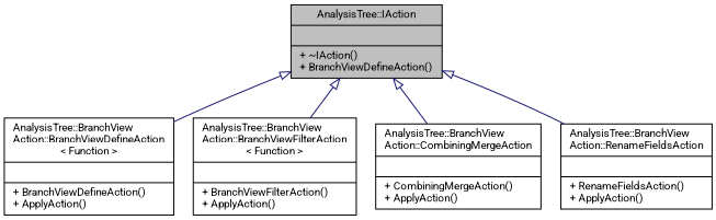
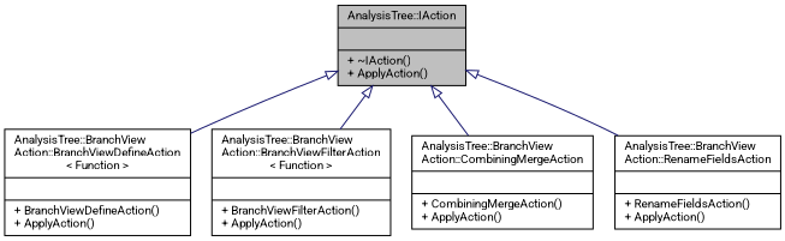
  digraph {
    fontname=Roboto
    node [color=black fillcolor=white fontname=Roboto fontsize=10 shape=record style=filled]
    edge [arrowtail=onormal color=midnightblue dir=back fontname=Roboto fontsize=10 labelfontname=Helvetica labelfontsize=10 style=solid]
-   n1 [fillcolor=grey75 fontcolor=black height=0.2 label="{AnalysisTree::IAction\n||+ ~IAction()\l+ BranchViewDefineAction()\l}" width=0.4]
+   n1 [fillcolor=grey75 fontcolor=black height=0.2 label="{AnalysisTree::IAction\n||+ ~IAction()\l+ ApplyAction()\l}" width=0.4]
    n2 [height=0.2 label="{AnalysisTree::BranchView\lAction::BranchViewDefineAction\l\< Function \>\n||+ BranchViewDefineAction()\l+ ApplyAction()\l}" width=0.4]
    n3 [height=0.2 label="{AnalysisTree::BranchView\lAction::BranchViewFilterAction\l\< Function \>\n||+ BranchViewFilterAction()\l+ ApplyAction()\l}" width=0.4]
    n4 [height=0.2 label="{AnalysisTree::BranchView\lAction::CombiningMergeAction\n||+ CombiningMergeAction()\l+ ApplyAction()\l}" width=0.4]
    n5 [height=0.2 label="{AnalysisTree::BranchView\lAction::RenameFieldsAction\n||+ RenameFieldsAction()\l+ ApplyAction()\l}" width=0.4]
    n1 -> n2
    n1 -> n3
    n1 -> n4
    n1 -> n5
  }
